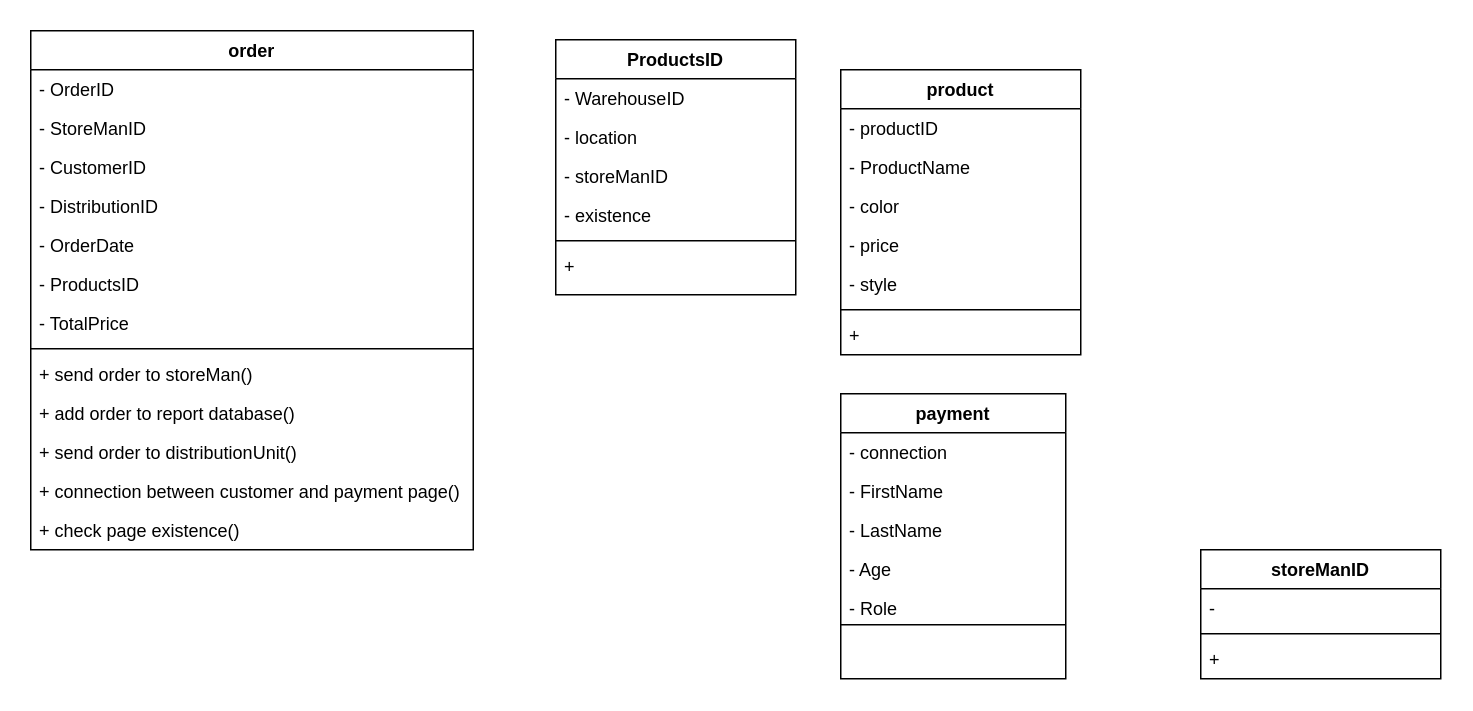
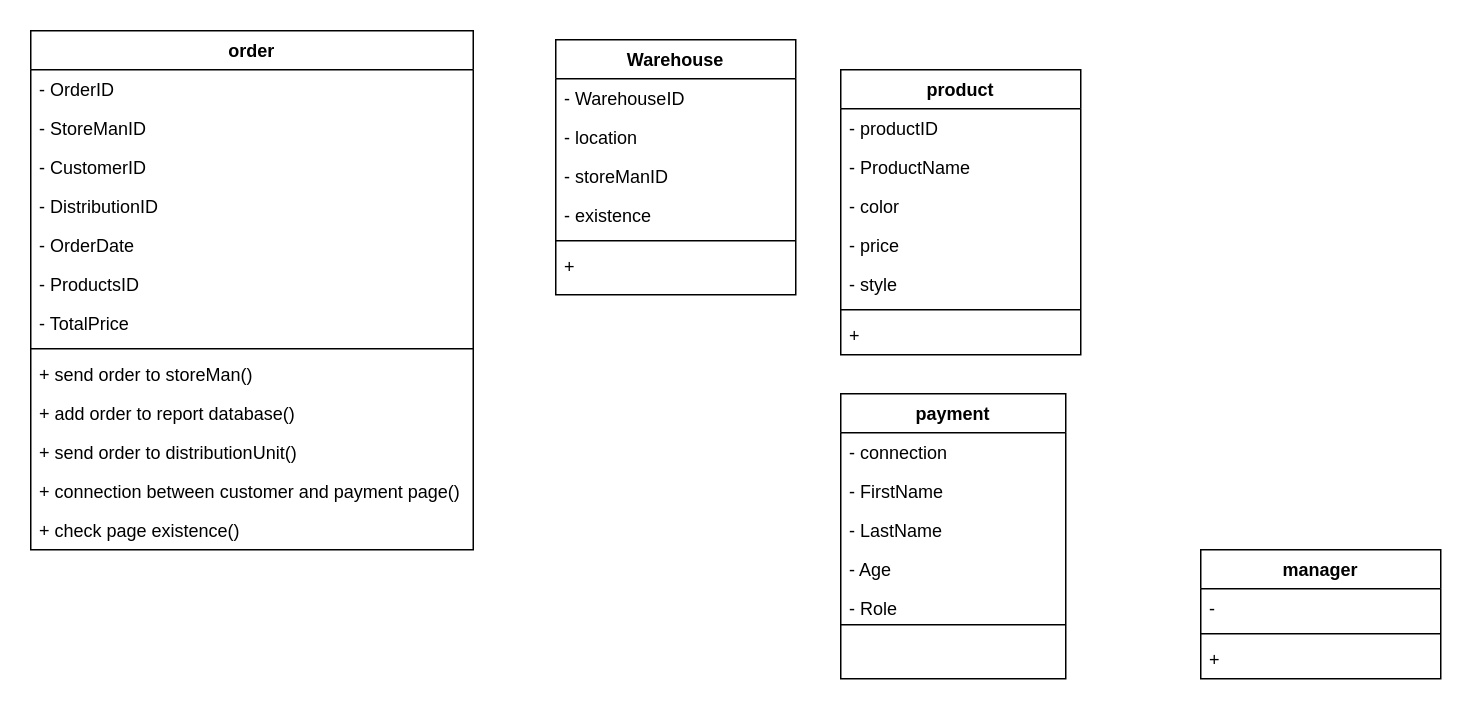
  <mxCell id="0" />
  <mxCell id="1" parent="0" />
- <mxCell id="2" value="ProductsID" style="swimlane;fontStyle=1;align=center;verticalAlign=top;childLayout=stackLayout;horizontal=1;startSize=26;horizontalStack=0;resizeParent=1;resizeParentMax=0;resizeLast=0;collapsible=1;marginBottom=0;" vertex="1" parent="1"><mxGeometry x="370" y="26" width="160" height="170" as="geometry" /></mxCell>
+ <mxCell id="2" value="Warehouse" style="swimlane;fontStyle=1;align=center;verticalAlign=top;childLayout=stackLayout;horizontal=1;startSize=26;horizontalStack=0;resizeParent=1;resizeParentMax=0;resizeLast=0;collapsible=1;marginBottom=0;" vertex="1" parent="1"><mxGeometry x="370" y="26" width="160" height="170" as="geometry" /></mxCell>
  <mxCell id="3" value="- WarehouseID" style="text;strokeColor=none;fillColor=none;align=left;verticalAlign=top;spacingLeft=4;spacingRight=4;overflow=hidden;rotatable=0;points=[[0,0.5],[1,0.5]];portConstraint=eastwest;" vertex="1" parent="2"><mxGeometry y="26" width="160" height="26" as="geometry" /></mxCell>
  <mxCell id="4" value="- location" style="text;strokeColor=none;fillColor=none;align=left;verticalAlign=top;spacingLeft=4;spacingRight=4;overflow=hidden;rotatable=0;points=[[0,0.5],[1,0.5]];portConstraint=eastwest;" vertex="1" parent="2"><mxGeometry y="52" width="160" height="26" as="geometry" /></mxCell>
  <mxCell id="5" value="- storeManID" style="text;strokeColor=none;fillColor=none;align=left;verticalAlign=top;spacingLeft=4;spacingRight=4;overflow=hidden;rotatable=0;points=[[0,0.5],[1,0.5]];portConstraint=eastwest;" vertex="1" parent="2"><mxGeometry y="78" width="160" height="26" as="geometry" /></mxCell>
  <mxCell id="6" value="- existence" style="text;strokeColor=none;fillColor=none;align=left;verticalAlign=top;spacingLeft=4;spacingRight=4;overflow=hidden;rotatable=0;points=[[0,0.5],[1,0.5]];portConstraint=eastwest;" vertex="1" parent="2"><mxGeometry y="104" width="160" height="26" as="geometry" /></mxCell>
  <mxCell id="7" value="" style="line;strokeWidth=1;fillColor=none;align=left;verticalAlign=middle;spacingTop=-1;spacingLeft=3;spacingRight=3;rotatable=0;labelPosition=right;points=[];portConstraint=eastwest;" vertex="1" parent="2"><mxGeometry y="130" width="160" height="8" as="geometry" /></mxCell>
  <mxCell id="8" value="+" style="text;strokeColor=none;fillColor=none;align=left;verticalAlign=top;spacingLeft=4;spacingRight=4;overflow=hidden;rotatable=0;points=[[0,0.5],[1,0.5]];portConstraint=eastwest;" vertex="1" parent="2"><mxGeometry y="138" width="160" height="32" as="geometry" /></mxCell>
  <mxCell id="9" value="product" style="swimlane;fontStyle=1;align=center;verticalAlign=top;childLayout=stackLayout;horizontal=1;startSize=26;horizontalStack=0;resizeParent=1;resizeParentMax=0;resizeLast=0;collapsible=1;marginBottom=0;" vertex="1" parent="1"><mxGeometry x="560" y="46" width="160" height="190" as="geometry" /></mxCell>
  <mxCell id="10" value="- productID" style="text;strokeColor=none;fillColor=none;align=left;verticalAlign=top;spacingLeft=4;spacingRight=4;overflow=hidden;rotatable=0;points=[[0,0.5],[1,0.5]];portConstraint=eastwest;" vertex="1" parent="9"><mxGeometry y="26" width="160" height="26" as="geometry" /></mxCell>
  <mxCell id="11" value="- ProductName" style="text;strokeColor=none;fillColor=none;align=left;verticalAlign=top;spacingLeft=4;spacingRight=4;overflow=hidden;rotatable=0;points=[[0,0.5],[1,0.5]];portConstraint=eastwest;" vertex="1" parent="9"><mxGeometry y="52" width="160" height="26" as="geometry" /></mxCell>
  <mxCell id="12" value="- color" style="text;strokeColor=none;fillColor=none;align=left;verticalAlign=top;spacingLeft=4;spacingRight=4;overflow=hidden;rotatable=0;points=[[0,0.5],[1,0.5]];portConstraint=eastwest;" vertex="1" parent="9"><mxGeometry y="78" width="160" height="26" as="geometry" /></mxCell>
  <mxCell id="13" value="- price" style="text;strokeColor=none;fillColor=none;align=left;verticalAlign=top;spacingLeft=4;spacingRight=4;overflow=hidden;rotatable=0;points=[[0,0.5],[1,0.5]];portConstraint=eastwest;" vertex="1" parent="9"><mxGeometry y="104" width="160" height="26" as="geometry" /></mxCell>
  <mxCell id="14" value="- style" style="text;strokeColor=none;fillColor=none;align=left;verticalAlign=top;spacingLeft=4;spacingRight=4;overflow=hidden;rotatable=0;points=[[0,0.5],[1,0.5]];portConstraint=eastwest;" vertex="1" parent="9"><mxGeometry y="130" width="160" height="26" as="geometry" /></mxCell>
  <mxCell id="15" value="" style="line;strokeWidth=1;fillColor=none;align=left;verticalAlign=middle;spacingTop=-1;spacingLeft=3;spacingRight=3;rotatable=0;labelPosition=right;points=[];portConstraint=eastwest;" vertex="1" parent="9"><mxGeometry y="156" width="160" height="8" as="geometry" /></mxCell>
  <mxCell id="16" value="+" style="text;strokeColor=none;fillColor=none;align=left;verticalAlign=top;spacingLeft=4;spacingRight=4;overflow=hidden;rotatable=0;points=[[0,0.5],[1,0.5]];portConstraint=eastwest;" vertex="1" parent="9"><mxGeometry y="164" width="160" height="26" as="geometry" /></mxCell>
- <mxCell id="17" value="storeManID" style="swimlane;fontStyle=1;align=center;verticalAlign=top;childLayout=stackLayout;horizontal=1;startSize=26;horizontalStack=0;resizeParent=1;resizeParentMax=0;resizeLast=0;collapsible=1;marginBottom=0;" vertex="1" parent="1"><mxGeometry x="800" y="366" width="160" height="86" as="geometry" /></mxCell>
+ <mxCell id="17" value="manager" style="swimlane;fontStyle=1;align=center;verticalAlign=top;childLayout=stackLayout;horizontal=1;startSize=26;horizontalStack=0;resizeParent=1;resizeParentMax=0;resizeLast=0;collapsible=1;marginBottom=0;" vertex="1" parent="1"><mxGeometry x="800" y="366" width="160" height="86" as="geometry" /></mxCell>
  <mxCell id="18" value="-" style="text;strokeColor=none;fillColor=none;align=left;verticalAlign=top;spacingLeft=4;spacingRight=4;overflow=hidden;rotatable=0;points=[[0,0.5],[1,0.5]];portConstraint=eastwest;" vertex="1" parent="17"><mxGeometry y="26" width="160" height="26" as="geometry" /></mxCell>
  <mxCell id="19" value="" style="line;strokeWidth=1;fillColor=none;align=left;verticalAlign=middle;spacingTop=-1;spacingLeft=3;spacingRight=3;rotatable=0;labelPosition=right;points=[];portConstraint=eastwest;" vertex="1" parent="17"><mxGeometry y="52" width="160" height="8" as="geometry" /></mxCell>
  <mxCell id="20" value="+" style="text;strokeColor=none;fillColor=none;align=left;verticalAlign=top;spacingLeft=4;spacingRight=4;overflow=hidden;rotatable=0;points=[[0,0.5],[1,0.5]];portConstraint=eastwest;" vertex="1" parent="17"><mxGeometry y="60" width="160" height="26" as="geometry" /></mxCell>
  <mxCell id="21" value="order" style="swimlane;fontStyle=1;align=center;verticalAlign=top;childLayout=stackLayout;horizontal=1;startSize=26;horizontalStack=0;resizeParent=1;resizeParentMax=0;resizeLast=0;collapsible=1;marginBottom=0;" vertex="1" parent="1"><mxGeometry x="20" y="20" width="295" height="346" as="geometry" /></mxCell>
  <mxCell id="22" value="- OrderID" style="text;strokeColor=none;fillColor=none;align=left;verticalAlign=top;spacingLeft=4;spacingRight=4;overflow=hidden;rotatable=0;points=[[0,0.5],[1,0.5]];portConstraint=eastwest;" vertex="1" parent="21"><mxGeometry y="26" width="295" height="26" as="geometry" /></mxCell>
  <mxCell id="23" value="- StoreManID" style="text;strokeColor=none;fillColor=none;align=left;verticalAlign=top;spacingLeft=4;spacingRight=4;overflow=hidden;rotatable=0;points=[[0,0.5],[1,0.5]];portConstraint=eastwest;" vertex="1" parent="21"><mxGeometry y="52" width="295" height="26" as="geometry" /></mxCell>
  <mxCell id="24" value="- CustomerID" style="text;strokeColor=none;fillColor=none;align=left;verticalAlign=top;spacingLeft=4;spacingRight=4;overflow=hidden;rotatable=0;points=[[0,0.5],[1,0.5]];portConstraint=eastwest;" vertex="1" parent="21"><mxGeometry y="78" width="295" height="26" as="geometry" /></mxCell>
  <mxCell id="25" value="- DistributionID" style="text;strokeColor=none;fillColor=none;align=left;verticalAlign=top;spacingLeft=4;spacingRight=4;overflow=hidden;rotatable=0;points=[[0,0.5],[1,0.5]];portConstraint=eastwest;" vertex="1" parent="21"><mxGeometry y="104" width="295" height="26" as="geometry" /></mxCell>
  <mxCell id="26" value="- OrderDate" style="text;strokeColor=none;fillColor=none;align=left;verticalAlign=top;spacingLeft=4;spacingRight=4;overflow=hidden;rotatable=0;points=[[0,0.5],[1,0.5]];portConstraint=eastwest;" vertex="1" parent="21"><mxGeometry y="130" width="295" height="26" as="geometry" /></mxCell>
  <mxCell id="27" value="- ProductsID" style="text;strokeColor=none;fillColor=none;align=left;verticalAlign=top;spacingLeft=4;spacingRight=4;overflow=hidden;rotatable=0;points=[[0,0.5],[1,0.5]];portConstraint=eastwest;" vertex="1" parent="21"><mxGeometry y="156" width="295" height="26" as="geometry" /></mxCell>
  <mxCell id="28" value="- TotalPrice" style="text;strokeColor=none;fillColor=none;align=left;verticalAlign=top;spacingLeft=4;spacingRight=4;overflow=hidden;rotatable=0;points=[[0,0.5],[1,0.5]];portConstraint=eastwest;" vertex="1" parent="21"><mxGeometry y="182" width="295" height="26" as="geometry" /></mxCell>
  <mxCell id="29" value="" style="line;strokeWidth=1;fillColor=none;align=left;verticalAlign=middle;spacingTop=-1;spacingLeft=3;spacingRight=3;rotatable=0;labelPosition=right;points=[];portConstraint=eastwest;" vertex="1" parent="21"><mxGeometry y="208" width="295" height="8" as="geometry" /></mxCell>
  <mxCell id="30" value="+ send order to storeMan()" style="text;strokeColor=none;fillColor=none;align=left;verticalAlign=top;spacingLeft=4;spacingRight=4;overflow=hidden;rotatable=0;points=[[0,0.5],[1,0.5]];portConstraint=eastwest;" vertex="1" parent="21"><mxGeometry y="216" width="295" height="26" as="geometry" /></mxCell>
  <mxCell id="31" value="+ add order to report database()" style="text;strokeColor=none;fillColor=none;align=left;verticalAlign=top;spacingLeft=4;spacingRight=4;overflow=hidden;rotatable=0;points=[[0,0.5],[1,0.5]];portConstraint=eastwest;" vertex="1" parent="21"><mxGeometry y="242" width="295" height="26" as="geometry" /></mxCell>
  <mxCell id="32" value="+ send order to distributionUnit()" style="text;strokeColor=none;fillColor=none;align=left;verticalAlign=top;spacingLeft=4;spacingRight=4;overflow=hidden;rotatable=0;points=[[0,0.5],[1,0.5]];portConstraint=eastwest;" vertex="1" parent="21"><mxGeometry y="268" width="295" height="26" as="geometry" /></mxCell>
  <mxCell id="33" value="+ connection between customer and payment page()" style="text;strokeColor=none;fillColor=none;align=left;verticalAlign=top;spacingLeft=4;spacingRight=4;overflow=hidden;rotatable=0;points=[[0,0.5],[1,0.5]];portConstraint=eastwest;" vertex="1" parent="21"><mxGeometry y="294" width="295" height="26" as="geometry" /></mxCell>
  <mxCell id="34" value="+ check page existence()" style="text;strokeColor=none;fillColor=none;align=left;verticalAlign=top;spacingLeft=4;spacingRight=4;overflow=hidden;rotatable=0;points=[[0,0.5],[1,0.5]];portConstraint=eastwest;" vertex="1" parent="21"><mxGeometry y="320" width="295" height="26" as="geometry" /></mxCell>
  <mxCell id="35" value="payment" style="swimlane;fontStyle=1;align=center;verticalAlign=top;childLayout=stackLayout;horizontal=1;startSize=26;horizontalStack=0;resizeParent=1;resizeParentMax=0;resizeLast=0;collapsible=1;marginBottom=0;" vertex="1" parent="1"><mxGeometry x="560" y="262" width="150" height="190" as="geometry" /></mxCell>
  <mxCell id="36" value="- connection " style="text;strokeColor=none;fillColor=none;align=left;verticalAlign=top;spacingLeft=4;spacingRight=4;overflow=hidden;rotatable=0;points=[[0,0.5],[1,0.5]];portConstraint=eastwest;" vertex="1" parent="35"><mxGeometry y="26" width="150" height="26" as="geometry" /></mxCell>
  <mxCell id="37" value="- FirstName" style="text;strokeColor=none;fillColor=none;align=left;verticalAlign=top;spacingLeft=4;spacingRight=4;overflow=hidden;rotatable=0;points=[[0,0.5],[1,0.5]];portConstraint=eastwest;" vertex="1" parent="35"><mxGeometry y="52" width="150" height="26" as="geometry" /></mxCell>
  <mxCell id="38" value="- LastName" style="text;strokeColor=none;fillColor=none;align=left;verticalAlign=top;spacingLeft=4;spacingRight=4;overflow=hidden;rotatable=0;points=[[0,0.5],[1,0.5]];portConstraint=eastwest;" vertex="1" parent="35"><mxGeometry y="78" width="150" height="26" as="geometry" /></mxCell>
  <mxCell id="39" value="- Age" style="text;strokeColor=none;fillColor=none;align=left;verticalAlign=top;spacingLeft=4;spacingRight=4;overflow=hidden;rotatable=0;points=[[0,0.5],[1,0.5]];portConstraint=eastwest;" vertex="1" parent="35"><mxGeometry y="104" width="150" height="26" as="geometry" /></mxCell>
  <mxCell id="40" value="- Role" style="text;strokeColor=none;fillColor=none;align=left;verticalAlign=top;spacingLeft=4;spacingRight=4;overflow=hidden;rotatable=0;points=[[0,0.5],[1,0.5]];portConstraint=eastwest;" vertex="1" parent="35"><mxGeometry y="130" width="150" height="20" as="geometry" /></mxCell>
  <mxCell id="41" value="" style="line;strokeWidth=1;fillColor=none;align=left;verticalAlign=middle;spacingTop=-1;spacingLeft=3;spacingRight=3;rotatable=0;labelPosition=right;points=[];portConstraint=eastwest;" vertex="1" parent="35"><mxGeometry y="150" width="150" height="8" as="geometry" /></mxCell>
  <mxCell id="42" value=" " style="text;strokeColor=none;fillColor=none;align=left;verticalAlign=top;spacingLeft=4;spacingRight=4;overflow=hidden;rotatable=0;points=[[0,0.5],[1,0.5]];portConstraint=eastwest;" vertex="1" parent="35"><mxGeometry y="158" width="150" height="32" as="geometry" /></mxCell>
